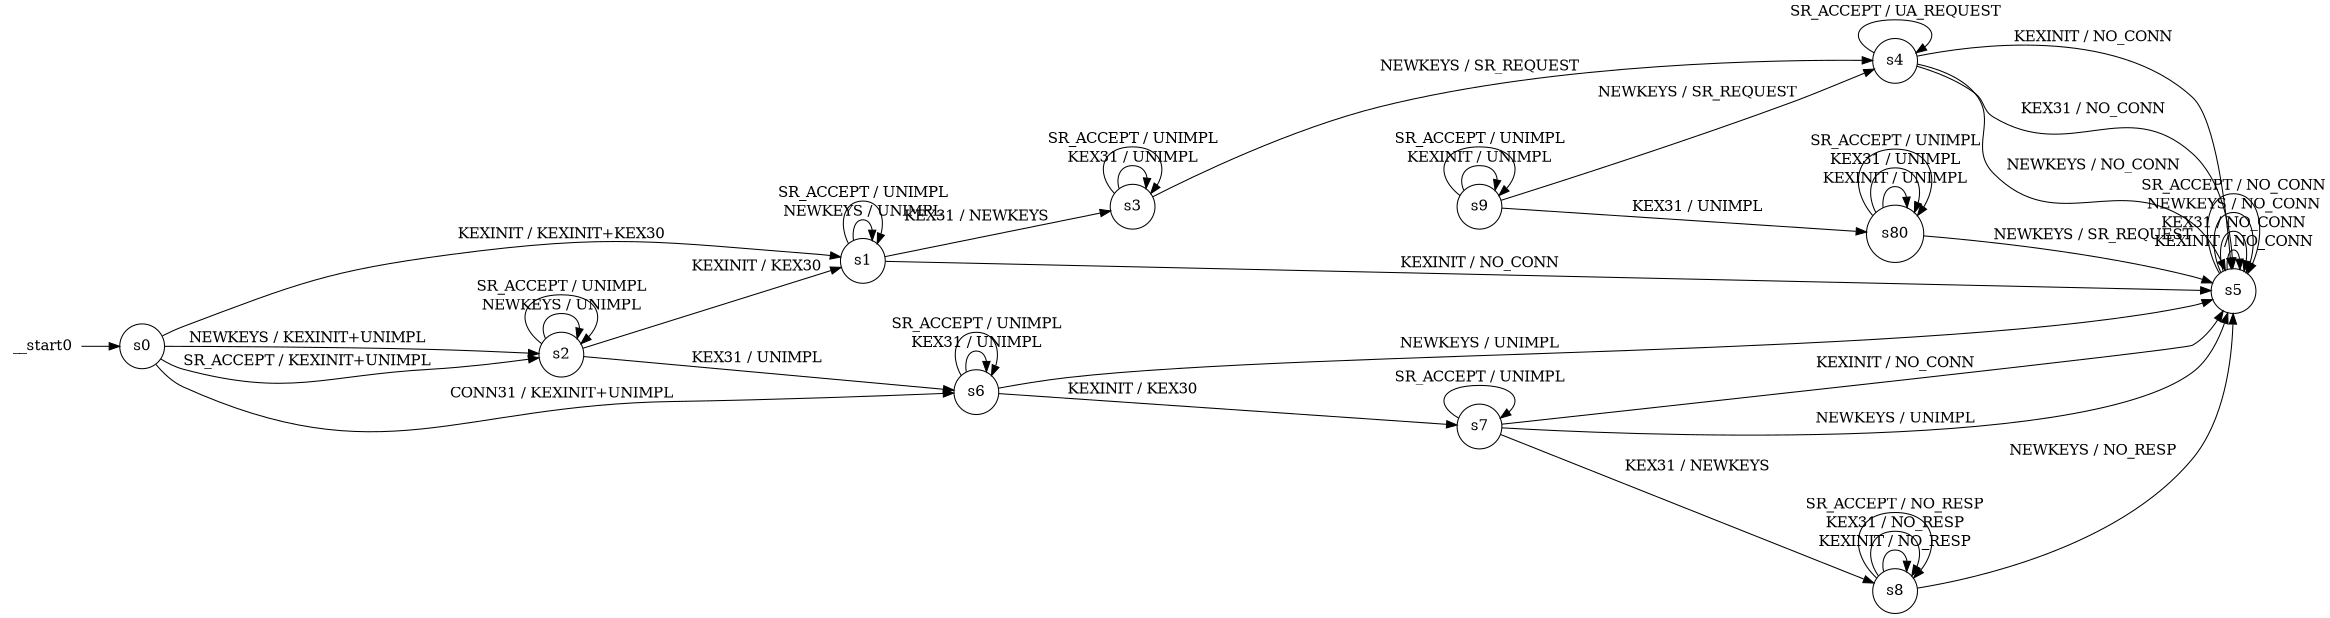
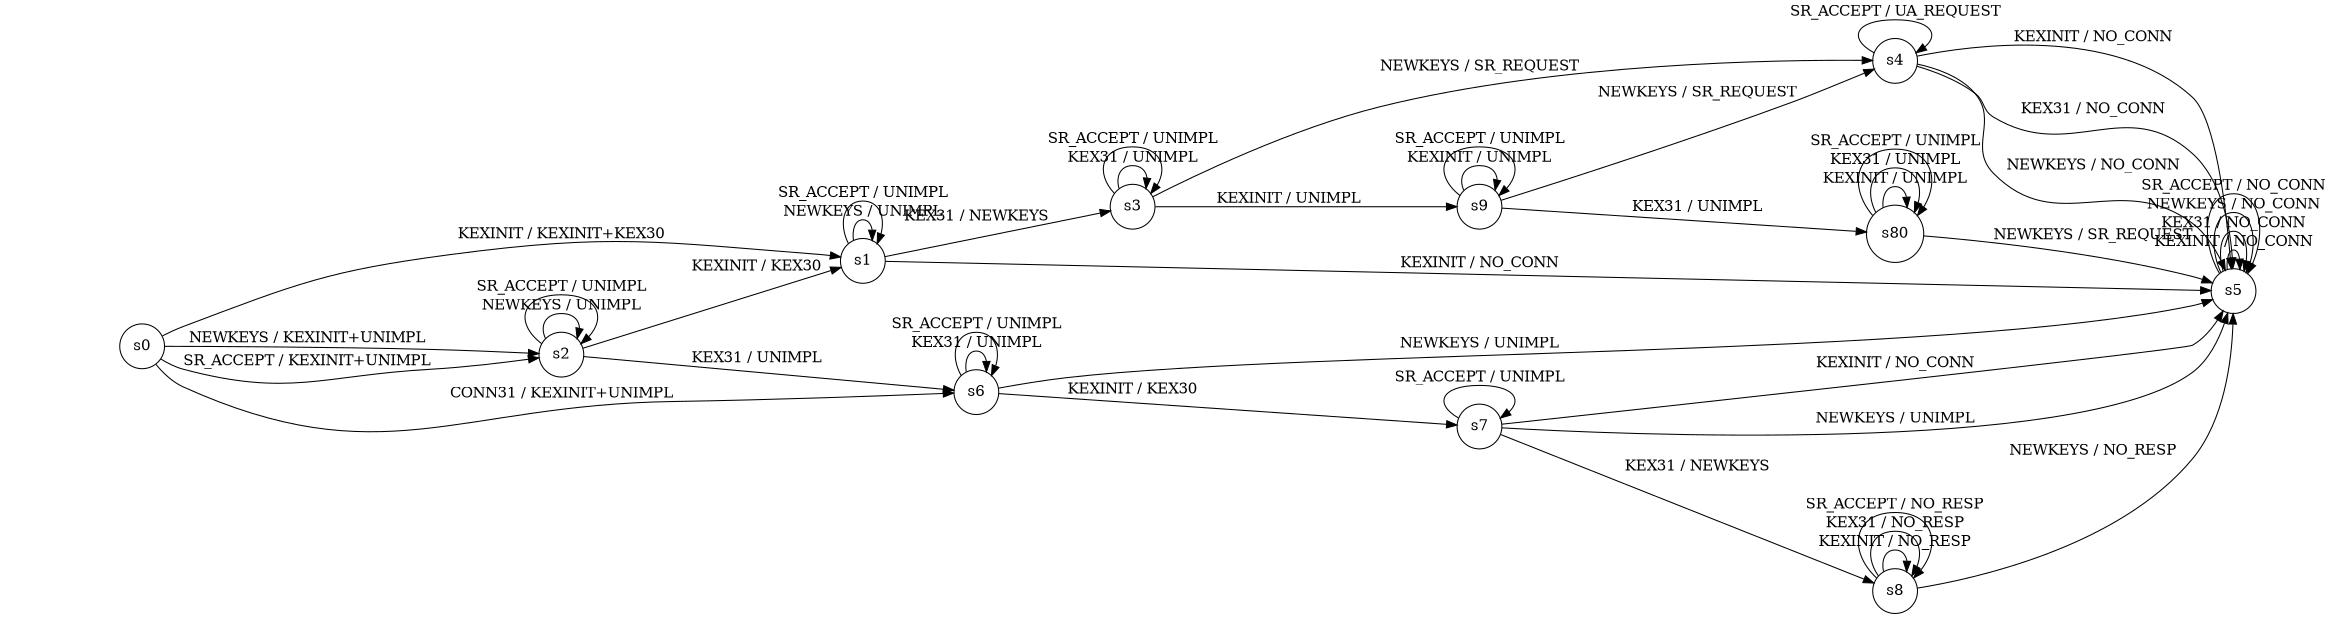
  digraph {
    rankdir=LR
    node [shape=circle]
    n1 [label=s0]
    n2 [label=s1]
    n3 [label=s2]
    n4 [label=s6]
    n5 [label=s3]
    n6 [label=s5]
    n7 [label=s7]
    n8 [label=s4]
    n9 [label=s9]
    n10 [label=s80]
    n11 [label=s8]
-   __start0 [height=0 shape=none width=0]
    n1 -> n2 [label="KEXINIT / KEXINIT+KEX30"]
    n1 -> n3 [label="NEWKEYS / KEXINIT+UNIMPL"]
    n1 -> n3 [label="SR_ACCEPT / KEXINIT+UNIMPL"]
    n1 -> n4 [label="CONN31 / KEXINIT+UNIMPL"]
    n2 -> n2 [label="NEWKEYS / UNIMPL"]
    n2 -> n2 [label="SR_ACCEPT / UNIMPL"]
    n2 -> n5 [label="KEX31 / NEWKEYS"]
    n2 -> n6 [label="KEXINIT / NO_CONN"]
    n3 -> n2 [label="KEXINIT / KEX30"]
    n3 -> n3 [label="NEWKEYS / UNIMPL"]
    n3 -> n3 [label="SR_ACCEPT / UNIMPL"]
    n3 -> n4 [label="KEX31 / UNIMPL"]
    n4 -> n4 [label="KEX31 / UNIMPL"]
    n4 -> n4 [label="SR_ACCEPT / UNIMPL"]
    n4 -> n6 [label="NEWKEYS / UNIMPL"]
    n4 -> n7 [label="KEXINIT / KEX30"]
    n5 -> n5 [label="KEX31 / UNIMPL"]
    n5 -> n5 [label="SR_ACCEPT / UNIMPL"]
    n5 -> n8 [label="NEWKEYS / SR_REQUEST"]
+   n5 -> n9 [label="KEXINIT / UNIMPL"]
    n6 -> n6 [label="KEXINIT / NO_CONN"]
    n6 -> n6 [label="KEX31 / NO_CONN"]
    n6 -> n6 [label="NEWKEYS / NO_CONN"]
    n6 -> n6 [label="SR_ACCEPT / NO_CONN"]
    n7 -> n6 [label="KEXINIT / NO_CONN"]
    n7 -> n6 [label="NEWKEYS / UNIMPL"]
    n7 -> n7 [label="SR_ACCEPT / UNIMPL"]
    n7 -> n11 [label="KEX31 / NEWKEYS"]
    n8 -> n6 [label="KEXINIT / NO_CONN"]
    n8 -> n6 [label="KEX31 / NO_CONN"]
    n8 -> n6 [label="NEWKEYS / NO_CONN"]
    n8 -> n8 [label="SR_ACCEPT / UA_REQUEST"]
    n9 -> n8 [label="NEWKEYS / SR_REQUEST"]
    n9 -> n9 [label="KEXINIT / UNIMPL"]
    n9 -> n9 [label="SR_ACCEPT / UNIMPL"]
    n9 -> n10 [label="KEX31 / UNIMPL"]
    n10 -> n6 [label="NEWKEYS / SR_REQUEST"]
    n10 -> n10 [label="KEXINIT / UNIMPL"]
    n10 -> n10 [label="KEX31 / UNIMPL"]
    n10 -> n10 [label="SR_ACCEPT / UNIMPL"]
    n11 -> n6 [label="NEWKEYS / NO_RESP"]
    n11 -> n11 [label="KEXINIT / NO_RESP"]
    n11 -> n11 [label="KEX31 / NO_RESP"]
    n11 -> n11 [label="SR_ACCEPT / NO_RESP"]
-   __start0 -> n1
  }
